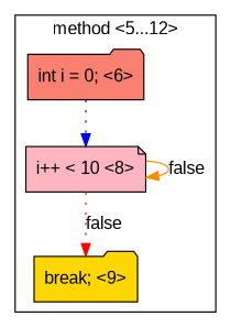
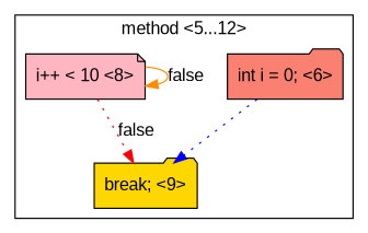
  digraph {
    fontname="Liberation Sans"
    node [fontname="Liberation Sans" shape=folder style=filled]
    edge [fontname="Liberation Sans" style=dotted]
    n1 [fillcolor=salmon label="int i = 0; <6>"]
    n2 [fillcolor=lightpink label="i++ < 10 <8>" shape=note]
    n3 [fillcolor=gold label="break; <9>"]
    subgraph cluster_1 {
      label="method <5...12>"
      n1
      n2
      n3
    }
-   n1 -> n2 [color=blue]
+   n1 -> n3 [color=blue]
    n2 -> n2 [color=darkorange label=false style=solid]
    n2 -> n3 [color=red label=false]
  }
